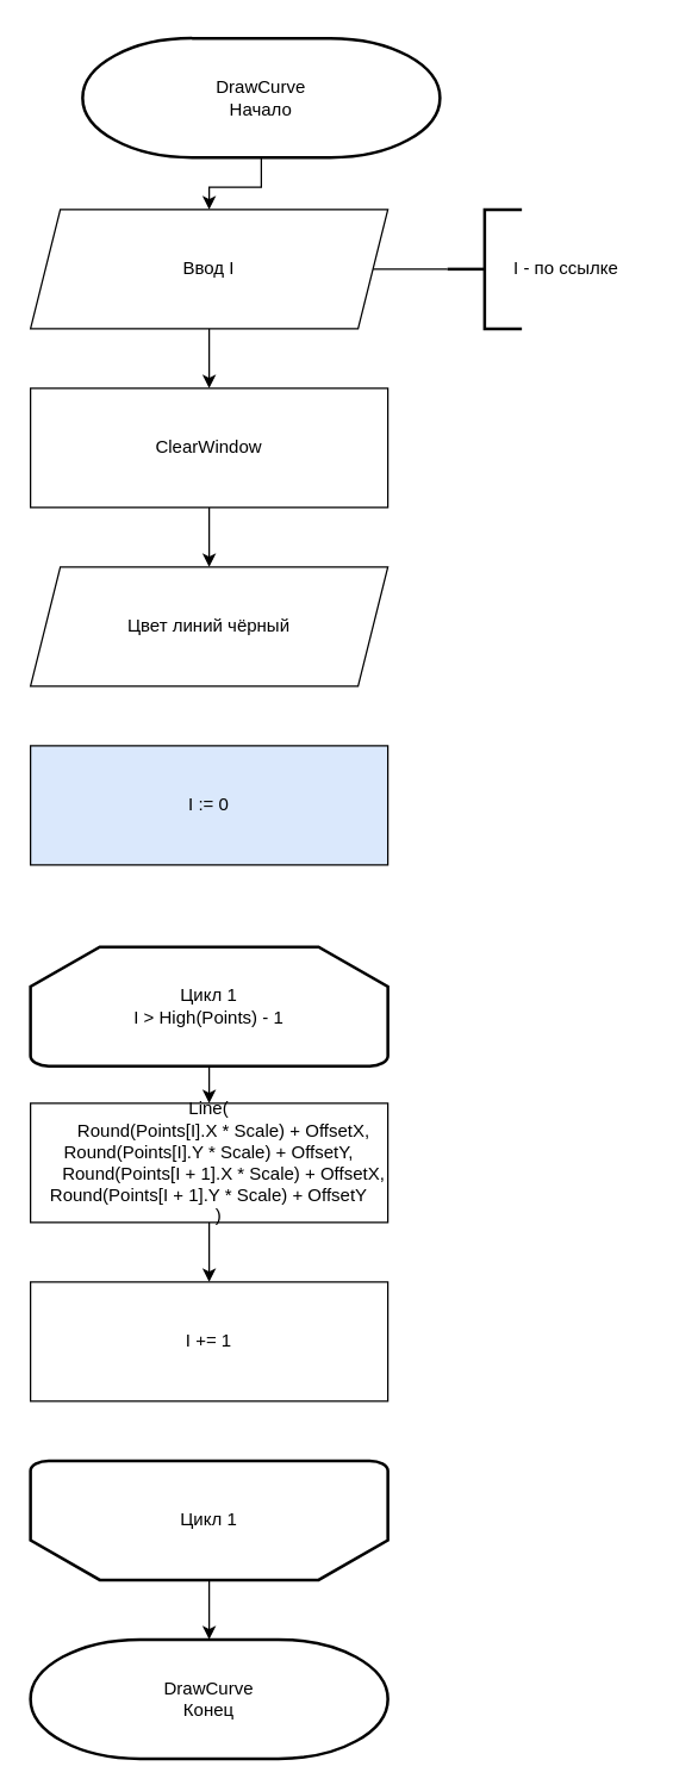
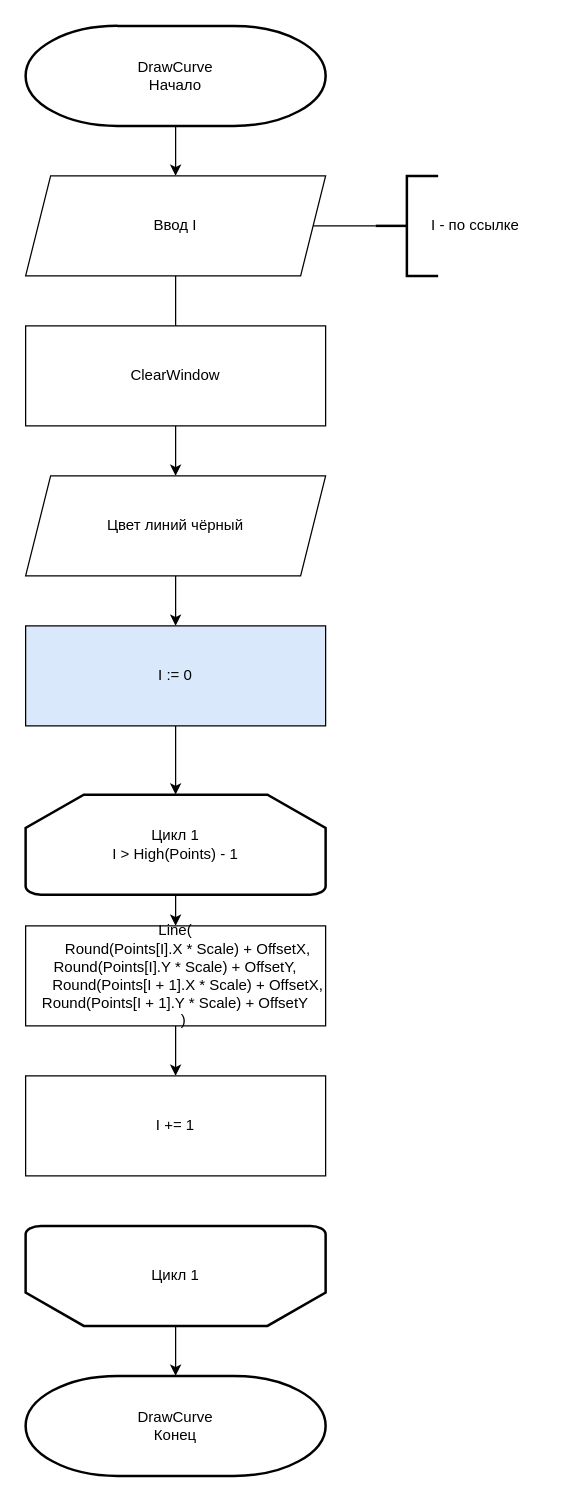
  <mxCell id="0" />
  <mxCell id="1" parent="0" />
  <mxCell id="2" value="" style="edgeStyle=orthogonalEdgeStyle;rounded=0;orthogonalLoop=1;jettySize=auto;html=1;" edge="1" parent="1" source="3" target="19"><mxGeometry relative="1" as="geometry" /></mxCell>
- <mxCell id="3" value="DrawCurve&lt;div&gt;Начало&lt;/div&gt;" style="strokeWidth=2;html=1;shape=mxgraph.flowchart.terminator;whiteSpace=wrap;" vertex="1" parent="1"><mxGeometry x="55" y="25" width="240" height="80" as="geometry" /></mxCell>
+ <mxCell id="3" value="DrawCurve&lt;div&gt;Начало&lt;/div&gt;" style="strokeWidth=2;html=1;shape=mxgraph.flowchart.terminator;whiteSpace=wrap;" vertex="1" parent="1"><mxGeometry x="20" y="20" width="240" height="80" as="geometry" /></mxCell>
  <mxCell id="4" value="" style="edgeStyle=orthogonalEdgeStyle;rounded=0;orthogonalLoop=1;jettySize=auto;html=1;" edge="1" parent="1" source="5" target="7"><mxGeometry relative="1" as="geometry" /></mxCell>
  <mxCell id="5" value="ClearWindow" style="rounded=0;whiteSpace=wrap;html=1;" vertex="1" parent="1"><mxGeometry x="20" y="260" width="240" height="80" as="geometry" /></mxCell>
+ <mxCell id="6" value="" style="edgeStyle=orthogonalEdgeStyle;rounded=0;orthogonalLoop=1;jettySize=auto;html=1;" edge="1" parent="1" source="7" target="11"><mxGeometry relative="1" as="geometry" /></mxCell>
  <mxCell id="7" value="Цвет линий чёрный" style="shape=parallelogram;perimeter=parallelogramPerimeter;whiteSpace=wrap;html=1;fixedSize=1;" vertex="1" parent="1"><mxGeometry x="20" y="380" width="240" height="80" as="geometry" /></mxCell>
  <mxCell id="8" value="" style="edgeStyle=orthogonalEdgeStyle;rounded=0;orthogonalLoop=1;jettySize=auto;html=1;" edge="1" parent="1" source="9" target="13"><mxGeometry relative="1" as="geometry" /></mxCell>
  <mxCell id="9" value="&lt;div&gt;Цикл 1&lt;/div&gt;I &amp;gt;&amp;nbsp;High(Points) - 1" style="strokeWidth=2;html=1;shape=mxgraph.flowchart.loop_limit;whiteSpace=wrap;" vertex="1" parent="1"><mxGeometry x="20" y="635" width="240" height="80" as="geometry" /></mxCell>
+ <mxCell id="10" value="" style="edgeStyle=orthogonalEdgeStyle;rounded=0;orthogonalLoop=1;jettySize=auto;html=1;" edge="1" parent="1" source="11" target="9"><mxGeometry relative="1" as="geometry" /></mxCell>
  <mxCell id="11" value="I := 0" style="rounded=0;whiteSpace=wrap;html=1;fillColor=#dae8fc;" vertex="1" parent="1"><mxGeometry x="20" y="500" width="240" height="80" as="geometry" /></mxCell>
  <mxCell id="12" value="" style="edgeStyle=orthogonalEdgeStyle;rounded=0;orthogonalLoop=1;jettySize=auto;html=1;" edge="1" parent="1" source="13" target="14"><mxGeometry relative="1" as="geometry" /></mxCell>
  <mxCell id="13" value="&lt;div&gt;Line(&lt;/div&gt;&lt;div&gt;&amp;nbsp; &amp;nbsp; &amp;nbsp; Round(Points[I].X * Scale) + OffsetX, Round(Points[I].Y * Scale) + OffsetY,&lt;/div&gt;&lt;div&gt;&amp;nbsp; &amp;nbsp; &amp;nbsp; Round(Points[I + 1].X * Scale) + OffsetX, Round(Points[I + 1].Y * Scale) + OffsetY&lt;/div&gt;&lt;div&gt;&amp;nbsp; &amp;nbsp; )&lt;/div&gt;" style="rounded=0;whiteSpace=wrap;html=1;" vertex="1" parent="1"><mxGeometry x="20" y="740" width="240" height="80" as="geometry" /></mxCell>
  <mxCell id="14" value="I += 1" style="rounded=0;whiteSpace=wrap;html=1;" vertex="1" parent="1"><mxGeometry x="20" y="860" width="240" height="80" as="geometry" /></mxCell>
  <mxCell id="15" value="" style="edgeStyle=orthogonalEdgeStyle;rounded=0;orthogonalLoop=1;jettySize=auto;html=1;" edge="1" parent="1" source="16" target="17"><mxGeometry relative="1" as="geometry" /></mxCell>
  <mxCell id="16" value="&lt;div&gt;Цикл 1&lt;/div&gt;" style="strokeWidth=2;html=1;shape=mxgraph.flowchart.loop_limit;whiteSpace=wrap;direction=west;" vertex="1" parent="1"><mxGeometry x="20" y="980" width="240" height="80" as="geometry" /></mxCell>
  <mxCell id="17" value="DrawCurve&lt;div&gt;Конец&lt;/div&gt;" style="strokeWidth=2;html=1;shape=mxgraph.flowchart.terminator;whiteSpace=wrap;" vertex="1" parent="1"><mxGeometry x="20" y="1100" width="240" height="80" as="geometry" /></mxCell>
- <mxCell id="18" value="" style="edgeStyle=orthogonalEdgeStyle;rounded=0;orthogonalLoop=1;jettySize=auto;html=1;" edge="1" parent="1" source="19" target="5"><mxGeometry relative="1" as="geometry" /></mxCell>
+ <mxCell id="18" value="" style="edgeStyle=orthogonalEdgeStyle;rounded=0;orthogonalLoop=1;jettySize=auto;html=1;endArrow=none;" edge="1" parent="1" source="19" target="5"><mxGeometry relative="1" as="geometry" /></mxCell>
  <mxCell id="19" value="Ввод I" style="shape=parallelogram;perimeter=parallelogramPerimeter;whiteSpace=wrap;html=1;fixedSize=1;" vertex="1" parent="1"><mxGeometry x="20" y="140" width="240" height="80" as="geometry" /></mxCell>
  <mxCell id="20" value="" style="strokeWidth=2;html=1;shape=mxgraph.flowchart.annotation_2;align=left;labelPosition=right;pointerEvents=1;" vertex="1" parent="1"><mxGeometry x="300" y="140" width="50" height="80" as="geometry" /></mxCell>
  <mxCell id="21" value="" style="endArrow=none;html=1;rounded=0;exitX=1;exitY=0.5;exitDx=0;exitDy=0;entryX=0;entryY=0.5;entryDx=0;entryDy=0;entryPerimeter=0;" edge="1" parent="1" source="19" target="20"><mxGeometry width="50" height="50" relative="1" as="geometry"><mxPoint x="140" y="500" as="sourcePoint" /><mxPoint x="190" y="450" as="targetPoint" /></mxGeometry></mxCell>
  <mxCell id="22" value="I - по ссылке" style="text;html=1;align=center;verticalAlign=middle;whiteSpace=wrap;rounded=0;" vertex="1" parent="1"><mxGeometry x="330" y="165" width="100" height="30" as="geometry" /></mxCell>
